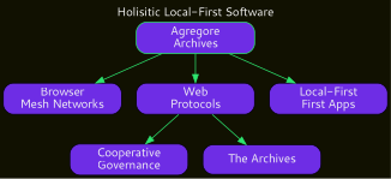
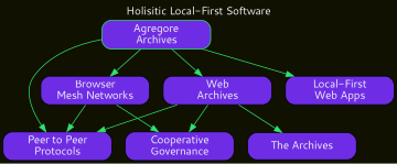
  digraph {
    bgcolor="#11111"
    fontcolor="#F2F2F2"
    fontname="system-ui"
    label="Holisitic Local-First Software"
    labelloc=t
    rankdir=TD
    node [fillcolor="#6e2de5" fontcolor="#F2F2F2" fontname="System-UI" shape=rect style="filled,rounded"]
    edge [color="#2de56e"]
    n1 [color="#2de56e" label="Agregore\nArchives" width=2]
    n2 [label="Browser\nMesh Networks" width=2]
-   n4 [label="Web\nProtocols" width=2]
-   n5 [label="Local-First\nFirst Apps" width=2]
+   n3 [label="Peer to Peer\nProtocols" width=2]
+   n4 [label="Web\nArchives" width=2]
+   n5 [label="Local-First\nWeb Apps" width=2]
    n6 [label="Cooperative\nGovernance" width=2]
    n7 [label="The Archives" width=2]
    n1 -> n2
+   n1 -> n3
    n1 -> n4
    n1 -> n5
+   n2 -> n3
+   n2 -> n6
+   n4 -> n3
    n4 -> n6
    n4 -> n7
  }
